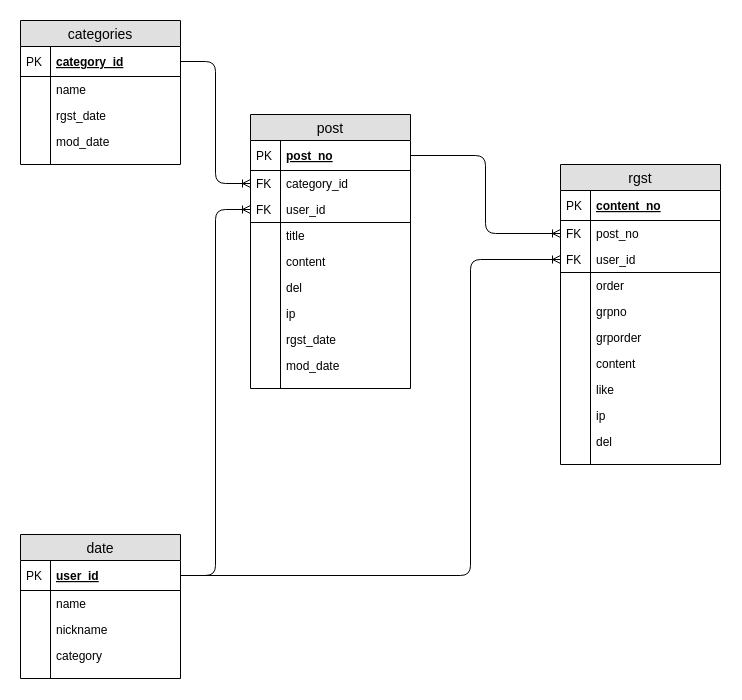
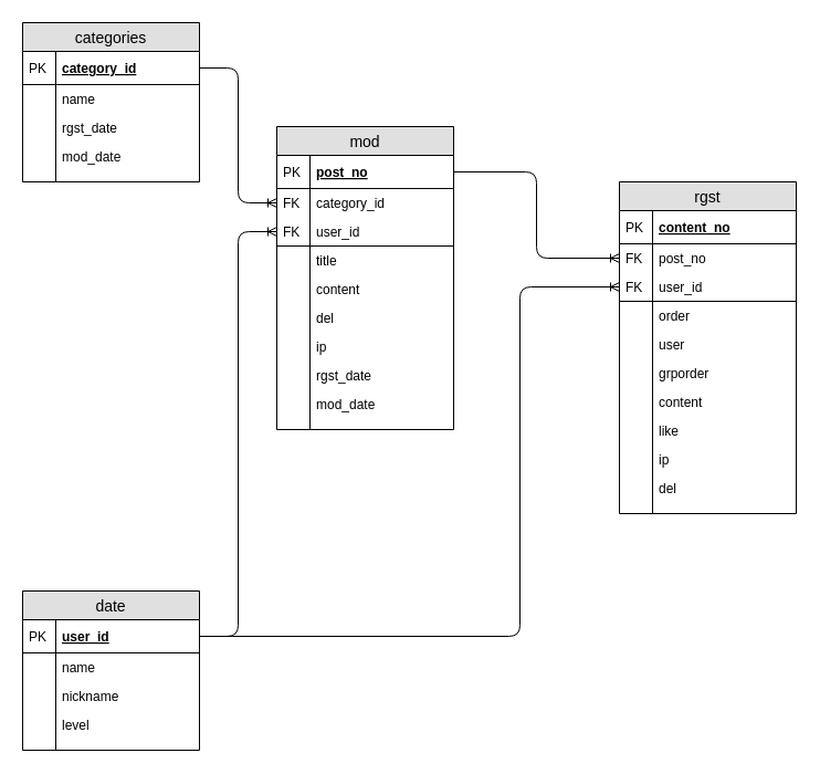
  <mxCell id="0" />
  <mxCell id="1" parent="0" />
  <mxCell id="2" value="" style="edgeStyle=orthogonalEdgeStyle;fontSize=11;html=1;endArrow=ERoneToMany;fontFamily=Helvetica;fontColor=#000000;align=center;startSize=26;strokeColor=#000000;entryX=0;entryY=0.5;entryDx=0;entryDy=0;exitX=1;exitY=0.5;exitDx=0;exitDy=0;" edge="1" parent="1" source="4" target="18"><mxGeometry relative="1" as="geometry" /></mxCell>
  <mxCell id="3" value="categories" style="swimlane;fontStyle=0;childLayout=stackLayout;horizontal=1;startSize=26;fillColor=#e0e0e0;horizontalStack=0;resizeParent=1;resizeParentMax=0;resizeLast=0;collapsible=1;marginBottom=0;swimlaneFillColor=#ffffff;align=center;fontSize=14;rounded=0;shadow=0;strokeWidth=1;" vertex="1" parent="1"><mxGeometry x="20" y="20" width="160" height="144" as="geometry" /></mxCell>
  <mxCell id="4" value="category_id" style="shape=partialRectangle;top=0;left=0;right=0;bottom=1;align=left;verticalAlign=middle;fillColor=none;spacingLeft=34;spacingRight=4;overflow=hidden;rotatable=0;points=[[0,0.5],[1,0.5]];portConstraint=eastwest;dropTarget=0;fontStyle=5;fontSize=12;" vertex="1" parent="3"><mxGeometry y="26" width="160" height="30" as="geometry" /></mxCell>
  <mxCell id="5" value="PK" style="shape=partialRectangle;top=0;left=0;bottom=0;fillColor=none;align=left;verticalAlign=middle;spacingLeft=4;spacingRight=4;overflow=hidden;rotatable=0;points=[];portConstraint=eastwest;part=1;fontSize=12;" vertex="1" connectable="0" parent="4"><mxGeometry width="30" height="30" as="geometry" /></mxCell>
  <mxCell id="6" value="name" style="shape=partialRectangle;top=0;left=0;right=0;bottom=0;align=left;verticalAlign=top;fillColor=none;spacingLeft=34;spacingRight=4;overflow=hidden;rotatable=0;points=[[0,0.5],[1,0.5]];portConstraint=eastwest;dropTarget=0;fontSize=12;" vertex="1" parent="3"><mxGeometry y="56" width="160" height="26" as="geometry" /></mxCell>
  <mxCell id="7" value="" style="shape=partialRectangle;top=0;left=0;bottom=0;fillColor=none;align=left;verticalAlign=top;spacingLeft=4;spacingRight=4;overflow=hidden;rotatable=0;points=[];portConstraint=eastwest;part=1;fontSize=12;" vertex="1" connectable="0" parent="6"><mxGeometry width="30" height="26" as="geometry" /></mxCell>
  <mxCell id="8" value="rgst_date" style="shape=partialRectangle;top=0;left=0;right=0;bottom=0;align=left;verticalAlign=top;fillColor=none;spacingLeft=34;spacingRight=4;overflow=hidden;rotatable=0;points=[[0,0.5],[1,0.5]];portConstraint=eastwest;dropTarget=0;fontSize=12;" vertex="1" parent="3"><mxGeometry y="82" width="160" height="26" as="geometry" /></mxCell>
  <mxCell id="9" value="" style="shape=partialRectangle;top=0;left=0;bottom=0;fillColor=none;align=left;verticalAlign=top;spacingLeft=4;spacingRight=4;overflow=hidden;rotatable=0;points=[];portConstraint=eastwest;part=1;fontSize=12;" vertex="1" connectable="0" parent="8"><mxGeometry width="30" height="26" as="geometry" /></mxCell>
  <mxCell id="10" value="mod_date" style="shape=partialRectangle;top=0;left=0;right=0;bottom=0;align=left;verticalAlign=top;fillColor=none;spacingLeft=34;spacingRight=4;overflow=hidden;rotatable=0;points=[[0,0.5],[1,0.5]];portConstraint=eastwest;dropTarget=0;fontSize=12;" vertex="1" parent="3"><mxGeometry y="108" width="160" height="26" as="geometry" /></mxCell>
  <mxCell id="11" value="" style="shape=partialRectangle;top=0;left=0;bottom=0;fillColor=none;align=left;verticalAlign=top;spacingLeft=4;spacingRight=4;overflow=hidden;rotatable=0;points=[];portConstraint=eastwest;part=1;fontSize=12;" vertex="1" connectable="0" parent="10"><mxGeometry width="30" height="26" as="geometry" /></mxCell>
  <mxCell id="12" value="" style="shape=partialRectangle;top=0;left=0;right=0;bottom=0;align=left;verticalAlign=top;fillColor=none;spacingLeft=34;spacingRight=4;overflow=hidden;rotatable=0;points=[[0,0.5],[1,0.5]];portConstraint=eastwest;dropTarget=0;fontSize=12;" vertex="1" parent="3"><mxGeometry y="134" width="160" height="10" as="geometry" /></mxCell>
  <mxCell id="13" value="" style="shape=partialRectangle;top=0;left=0;bottom=0;fillColor=none;align=left;verticalAlign=top;spacingLeft=4;spacingRight=4;overflow=hidden;rotatable=0;points=[];portConstraint=eastwest;part=1;fontSize=12;" vertex="1" connectable="0" parent="12"><mxGeometry width="30" height="10" as="geometry" /></mxCell>
  <mxCell id="14" value="" style="edgeStyle=orthogonalEdgeStyle;fontSize=11;html=1;endArrow=ERoneToMany;fontFamily=Helvetica;fontColor=#000000;align=center;startSize=26;strokeColor=#000000;exitX=1;exitY=0.5;exitDx=0;exitDy=0;entryX=0;entryY=0.5;entryDx=0;entryDy=0;" edge="1" parent="1" source="16" target="39"><mxGeometry relative="1" as="geometry" /></mxCell>
- <mxCell id="15" value="post" style="swimlane;fontStyle=0;childLayout=stackLayout;horizontal=1;startSize=26;fillColor=#e0e0e0;horizontalStack=0;resizeParent=1;resizeParentMax=0;resizeLast=0;collapsible=1;marginBottom=0;swimlaneFillColor=#ffffff;align=center;fontSize=14;rounded=0;shadow=0;strokeWidth=1;" vertex="1" parent="1"><mxGeometry x="250" y="114" width="160" height="274" as="geometry" /></mxCell>
+ <mxCell id="15" value="mod" style="swimlane;fontStyle=0;childLayout=stackLayout;horizontal=1;startSize=26;fillColor=#e0e0e0;horizontalStack=0;resizeParent=1;resizeParentMax=0;resizeLast=0;collapsible=1;marginBottom=0;swimlaneFillColor=#ffffff;align=center;fontSize=14;rounded=0;shadow=0;strokeWidth=1;" vertex="1" parent="1"><mxGeometry x="250" y="114" width="160" height="274" as="geometry" /></mxCell>
  <mxCell id="16" value="post_no" style="shape=partialRectangle;top=0;left=0;right=0;bottom=1;align=left;verticalAlign=middle;fillColor=none;spacingLeft=34;spacingRight=4;overflow=hidden;rotatable=0;points=[[0,0.5],[1,0.5]];portConstraint=eastwest;dropTarget=0;fontStyle=5;fontSize=12;" vertex="1" parent="15"><mxGeometry y="26" width="160" height="30" as="geometry" /></mxCell>
  <mxCell id="17" value="PK" style="shape=partialRectangle;top=0;left=0;bottom=0;fillColor=none;align=left;verticalAlign=middle;spacingLeft=4;spacingRight=4;overflow=hidden;rotatable=0;points=[];portConstraint=eastwest;part=1;fontSize=12;" vertex="1" connectable="0" parent="16"><mxGeometry width="30" height="30" as="geometry" /></mxCell>
  <mxCell id="18" value="category_id" style="shape=partialRectangle;top=0;left=0;right=0;bottom=0;align=left;verticalAlign=top;fillColor=none;spacingLeft=34;spacingRight=4;overflow=hidden;rotatable=0;points=[[0,0.5],[1,0.5]];portConstraint=eastwest;dropTarget=0;fontSize=12;rounded=0;shadow=0;startSize=26;strokeWidth=1;" vertex="1" parent="15"><mxGeometry y="56" width="160" height="26" as="geometry" /></mxCell>
  <mxCell id="19" value="FK" style="shape=partialRectangle;top=0;left=0;bottom=0;fillColor=none;align=left;verticalAlign=top;spacingLeft=4;spacingRight=4;overflow=hidden;rotatable=0;points=[];portConstraint=eastwest;part=1;fontSize=12;" vertex="1" connectable="0" parent="18"><mxGeometry width="30" height="26" as="geometry" /></mxCell>
  <mxCell id="20" value="user_id" style="shape=partialRectangle;top=0;left=0;right=0;bottom=1;align=left;verticalAlign=top;fillColor=none;spacingLeft=34;spacingRight=4;overflow=hidden;rotatable=0;points=[[0,0.5],[1,0.5]];portConstraint=eastwest;dropTarget=0;fontSize=12;rounded=0;shadow=0;startSize=26;strokeWidth=1;" vertex="1" parent="15"><mxGeometry y="82" width="160" height="26" as="geometry" /></mxCell>
  <mxCell id="21" value="FK" style="shape=partialRectangle;top=0;left=0;bottom=0;fillColor=none;align=left;verticalAlign=top;spacingLeft=4;spacingRight=4;overflow=hidden;rotatable=0;points=[];portConstraint=eastwest;part=1;fontSize=12;" vertex="1" connectable="0" parent="20"><mxGeometry width="30" height="26" as="geometry" /></mxCell>
  <mxCell id="22" value="title" style="shape=partialRectangle;top=0;left=0;right=0;bottom=0;align=left;verticalAlign=top;fillColor=none;spacingLeft=34;spacingRight=4;overflow=hidden;rotatable=0;points=[[0,0.5],[1,0.5]];portConstraint=eastwest;dropTarget=0;fontSize=12;" vertex="1" parent="15"><mxGeometry y="108" width="160" height="26" as="geometry" /></mxCell>
  <mxCell id="23" value="" style="shape=partialRectangle;top=0;left=0;bottom=0;fillColor=none;align=left;verticalAlign=top;spacingLeft=4;spacingRight=4;overflow=hidden;rotatable=0;points=[];portConstraint=eastwest;part=1;fontSize=12;" vertex="1" connectable="0" parent="22"><mxGeometry width="30" height="26" as="geometry" /></mxCell>
  <mxCell id="24" value="content" style="shape=partialRectangle;top=0;left=0;right=0;bottom=0;align=left;verticalAlign=top;fillColor=none;spacingLeft=34;spacingRight=4;overflow=hidden;rotatable=0;points=[[0,0.5],[1,0.5]];portConstraint=eastwest;dropTarget=0;fontSize=12;" vertex="1" parent="15"><mxGeometry y="134" width="160" height="26" as="geometry" /></mxCell>
  <mxCell id="25" value="" style="shape=partialRectangle;top=0;left=0;bottom=0;fillColor=none;align=left;verticalAlign=top;spacingLeft=4;spacingRight=4;overflow=hidden;rotatable=0;points=[];portConstraint=eastwest;part=1;fontSize=12;" vertex="1" connectable="0" parent="24"><mxGeometry width="30" height="26" as="geometry" /></mxCell>
  <mxCell id="26" value="del" style="shape=partialRectangle;top=0;left=0;right=0;bottom=0;align=left;verticalAlign=top;fillColor=none;spacingLeft=34;spacingRight=4;overflow=hidden;rotatable=0;points=[[0,0.5],[1,0.5]];portConstraint=eastwest;dropTarget=0;fontSize=12;rounded=0;shadow=0;startSize=26;strokeWidth=1;" vertex="1" parent="15"><mxGeometry y="160" width="160" height="26" as="geometry" /></mxCell>
  <mxCell id="27" value="" style="shape=partialRectangle;top=0;left=0;bottom=0;fillColor=none;align=left;verticalAlign=top;spacingLeft=4;spacingRight=4;overflow=hidden;rotatable=0;points=[];portConstraint=eastwest;part=1;fontSize=12;" vertex="1" connectable="0" parent="26"><mxGeometry width="30" height="26" as="geometry" /></mxCell>
  <mxCell id="28" value="ip" style="shape=partialRectangle;top=0;left=0;right=0;bottom=0;align=left;verticalAlign=top;fillColor=none;spacingLeft=34;spacingRight=4;overflow=hidden;rotatable=0;points=[[0,0.5],[1,0.5]];portConstraint=eastwest;dropTarget=0;fontSize=12;rounded=0;shadow=0;startSize=26;strokeWidth=1;" vertex="1" parent="15"><mxGeometry y="186" width="160" height="26" as="geometry" /></mxCell>
  <mxCell id="29" value="" style="shape=partialRectangle;top=0;left=0;bottom=0;fillColor=none;align=left;verticalAlign=top;spacingLeft=4;spacingRight=4;overflow=hidden;rotatable=0;points=[];portConstraint=eastwest;part=1;fontSize=12;" vertex="1" connectable="0" parent="28"><mxGeometry width="30" height="26" as="geometry" /></mxCell>
  <mxCell id="30" value="rgst_date" style="shape=partialRectangle;top=0;left=0;right=0;bottom=0;align=left;verticalAlign=top;fillColor=none;spacingLeft=34;spacingRight=4;overflow=hidden;rotatable=0;points=[[0,0.5],[1,0.5]];portConstraint=eastwest;dropTarget=0;fontSize=12;" vertex="1" parent="15"><mxGeometry y="212" width="160" height="26" as="geometry" /></mxCell>
  <mxCell id="31" value="" style="shape=partialRectangle;top=0;left=0;bottom=0;fillColor=none;align=left;verticalAlign=top;spacingLeft=4;spacingRight=4;overflow=hidden;rotatable=0;points=[];portConstraint=eastwest;part=1;fontSize=12;" vertex="1" connectable="0" parent="30"><mxGeometry width="30" height="26" as="geometry" /></mxCell>
  <mxCell id="32" value="mod_date" style="shape=partialRectangle;top=0;left=0;right=0;bottom=0;align=left;verticalAlign=top;fillColor=none;spacingLeft=34;spacingRight=4;overflow=hidden;rotatable=0;points=[[0,0.5],[1,0.5]];portConstraint=eastwest;dropTarget=0;fontSize=12;rounded=0;shadow=0;startSize=26;strokeWidth=1;" vertex="1" parent="15"><mxGeometry y="238" width="160" height="26" as="geometry" /></mxCell>
  <mxCell id="33" value="" style="shape=partialRectangle;top=0;left=0;bottom=0;fillColor=none;align=left;verticalAlign=top;spacingLeft=4;spacingRight=4;overflow=hidden;rotatable=0;points=[];portConstraint=eastwest;part=1;fontSize=12;" vertex="1" connectable="0" parent="32"><mxGeometry width="30" height="26" as="geometry" /></mxCell>
  <mxCell id="34" value="" style="shape=partialRectangle;top=0;left=0;right=0;bottom=0;align=left;verticalAlign=top;fillColor=none;spacingLeft=34;spacingRight=4;overflow=hidden;rotatable=0;points=[[0,0.5],[1,0.5]];portConstraint=eastwest;dropTarget=0;fontSize=12;" vertex="1" parent="15"><mxGeometry y="264" width="160" height="10" as="geometry" /></mxCell>
  <mxCell id="35" value="" style="shape=partialRectangle;top=0;left=0;bottom=0;fillColor=none;align=left;verticalAlign=top;spacingLeft=4;spacingRight=4;overflow=hidden;rotatable=0;points=[];portConstraint=eastwest;part=1;fontSize=12;" vertex="1" connectable="0" parent="34"><mxGeometry width="30" height="10" as="geometry" /></mxCell>
  <mxCell id="36" value="rgst" style="swimlane;fontStyle=0;childLayout=stackLayout;horizontal=1;startSize=26;fillColor=#e0e0e0;horizontalStack=0;resizeParent=1;resizeParentMax=0;resizeLast=0;collapsible=1;marginBottom=0;swimlaneFillColor=#ffffff;align=center;fontSize=14;rounded=0;shadow=0;strokeWidth=1;" vertex="1" parent="1"><mxGeometry x="560" y="164" width="160" height="300" as="geometry" /></mxCell>
  <mxCell id="37" value="content_no" style="shape=partialRectangle;top=0;left=0;right=0;bottom=1;align=left;verticalAlign=middle;fillColor=none;spacingLeft=34;spacingRight=4;overflow=hidden;rotatable=0;points=[[0,0.5],[1,0.5]];portConstraint=eastwest;dropTarget=0;fontStyle=5;fontSize=12;" vertex="1" parent="36"><mxGeometry y="26" width="160" height="30" as="geometry" /></mxCell>
  <mxCell id="38" value="PK" style="shape=partialRectangle;top=0;left=0;bottom=0;fillColor=none;align=left;verticalAlign=middle;spacingLeft=4;spacingRight=4;overflow=hidden;rotatable=0;points=[];portConstraint=eastwest;part=1;fontSize=12;" vertex="1" connectable="0" parent="37"><mxGeometry width="30" height="30" as="geometry" /></mxCell>
  <mxCell id="39" value="post_no" style="shape=partialRectangle;top=0;left=0;right=0;bottom=0;align=left;verticalAlign=top;fillColor=none;spacingLeft=34;spacingRight=4;overflow=hidden;rotatable=0;points=[[0,0.5],[1,0.5]];portConstraint=eastwest;dropTarget=0;fontSize=12;rounded=0;shadow=0;startSize=26;strokeWidth=1;" vertex="1" parent="36"><mxGeometry y="56" width="160" height="26" as="geometry" /></mxCell>
  <mxCell id="40" value="FK" style="shape=partialRectangle;top=0;left=0;bottom=0;fillColor=none;align=left;verticalAlign=top;spacingLeft=4;spacingRight=4;overflow=hidden;rotatable=0;points=[];portConstraint=eastwest;part=1;fontSize=12;" vertex="1" connectable="0" parent="39"><mxGeometry width="30" height="26" as="geometry" /></mxCell>
  <mxCell id="41" value="user_id" style="shape=partialRectangle;top=0;left=0;right=0;bottom=1;align=left;verticalAlign=top;fillColor=none;spacingLeft=34;spacingRight=4;overflow=hidden;rotatable=0;points=[[0,0.5],[1,0.5]];portConstraint=eastwest;dropTarget=0;fontSize=12;rounded=0;shadow=0;startSize=26;strokeWidth=1;" vertex="1" parent="36"><mxGeometry y="82" width="160" height="26" as="geometry" /></mxCell>
  <mxCell id="42" value="FK" style="shape=partialRectangle;top=0;left=0;bottom=0;fillColor=none;align=left;verticalAlign=top;spacingLeft=4;spacingRight=4;overflow=hidden;rotatable=0;points=[];portConstraint=eastwest;part=1;fontSize=12;" vertex="1" connectable="0" parent="41"><mxGeometry width="30" height="26" as="geometry" /></mxCell>
  <mxCell id="43" value="order" style="shape=partialRectangle;top=0;left=0;right=0;bottom=0;align=left;verticalAlign=top;fillColor=none;spacingLeft=34;spacingRight=4;overflow=hidden;rotatable=0;points=[[0,0.5],[1,0.5]];portConstraint=eastwest;dropTarget=0;fontSize=12;" vertex="1" parent="36"><mxGeometry y="108" width="160" height="26" as="geometry" /></mxCell>
  <mxCell id="44" value="" style="shape=partialRectangle;top=0;left=0;bottom=0;fillColor=none;align=left;verticalAlign=top;spacingLeft=4;spacingRight=4;overflow=hidden;rotatable=0;points=[];portConstraint=eastwest;part=1;fontSize=12;" vertex="1" connectable="0" parent="43"><mxGeometry width="30" height="26" as="geometry" /></mxCell>
- <mxCell id="45" value="grpno" style="shape=partialRectangle;top=0;left=0;right=0;bottom=0;align=left;verticalAlign=top;fillColor=none;spacingLeft=34;spacingRight=4;overflow=hidden;rotatable=0;points=[[0,0.5],[1,0.5]];portConstraint=eastwest;dropTarget=0;fontSize=12;" vertex="1" parent="36"><mxGeometry y="134" width="160" height="26" as="geometry" /></mxCell>
+ <mxCell id="45" value="user" style="shape=partialRectangle;top=0;left=0;right=0;bottom=0;align=left;verticalAlign=top;fillColor=none;spacingLeft=34;spacingRight=4;overflow=hidden;rotatable=0;points=[[0,0.5],[1,0.5]];portConstraint=eastwest;dropTarget=0;fontSize=12;" vertex="1" parent="36"><mxGeometry y="134" width="160" height="26" as="geometry" /></mxCell>
  <mxCell id="46" value="" style="shape=partialRectangle;top=0;left=0;bottom=0;fillColor=none;align=left;verticalAlign=top;spacingLeft=4;spacingRight=4;overflow=hidden;rotatable=0;points=[];portConstraint=eastwest;part=1;fontSize=12;" vertex="1" connectable="0" parent="45"><mxGeometry width="30" height="26" as="geometry" /></mxCell>
  <mxCell id="47" value="grporder" style="shape=partialRectangle;top=0;left=0;right=0;bottom=0;align=left;verticalAlign=top;fillColor=none;spacingLeft=34;spacingRight=4;overflow=hidden;rotatable=0;points=[[0,0.5],[1,0.5]];portConstraint=eastwest;dropTarget=0;fontSize=12;" vertex="1" parent="36"><mxGeometry y="160" width="160" height="26" as="geometry" /></mxCell>
  <mxCell id="48" value="" style="shape=partialRectangle;top=0;left=0;bottom=0;fillColor=none;align=left;verticalAlign=top;spacingLeft=4;spacingRight=4;overflow=hidden;rotatable=0;points=[];portConstraint=eastwest;part=1;fontSize=12;" vertex="1" connectable="0" parent="47"><mxGeometry width="30" height="26" as="geometry" /></mxCell>
  <mxCell id="49" value="content" style="shape=partialRectangle;top=0;left=0;right=0;bottom=0;align=left;verticalAlign=top;fillColor=none;spacingLeft=34;spacingRight=4;overflow=hidden;rotatable=0;points=[[0,0.5],[1,0.5]];portConstraint=eastwest;dropTarget=0;fontSize=12;rounded=0;shadow=0;startSize=26;strokeWidth=1;" vertex="1" parent="36"><mxGeometry y="186" width="160" height="26" as="geometry" /></mxCell>
  <mxCell id="50" value="" style="shape=partialRectangle;top=0;left=0;bottom=0;fillColor=none;align=left;verticalAlign=top;spacingLeft=4;spacingRight=4;overflow=hidden;rotatable=0;points=[];portConstraint=eastwest;part=1;fontSize=12;" vertex="1" connectable="0" parent="49"><mxGeometry width="30" height="26" as="geometry" /></mxCell>
  <mxCell id="51" value="like" style="shape=partialRectangle;top=0;left=0;right=0;bottom=0;align=left;verticalAlign=top;fillColor=none;spacingLeft=34;spacingRight=4;overflow=hidden;rotatable=0;points=[[0,0.5],[1,0.5]];portConstraint=eastwest;dropTarget=0;fontSize=12;rounded=0;shadow=0;startSize=26;strokeWidth=1;" vertex="1" parent="36"><mxGeometry y="212" width="160" height="26" as="geometry" /></mxCell>
  <mxCell id="52" value="" style="shape=partialRectangle;top=0;left=0;bottom=0;fillColor=none;align=left;verticalAlign=top;spacingLeft=4;spacingRight=4;overflow=hidden;rotatable=0;points=[];portConstraint=eastwest;part=1;fontSize=12;" vertex="1" connectable="0" parent="51"><mxGeometry width="30" height="26" as="geometry" /></mxCell>
  <mxCell id="53" value="ip" style="shape=partialRectangle;top=0;left=0;right=0;bottom=0;align=left;verticalAlign=top;fillColor=none;spacingLeft=34;spacingRight=4;overflow=hidden;rotatable=0;points=[[0,0.5],[1,0.5]];portConstraint=eastwest;dropTarget=0;fontSize=12;rounded=0;shadow=0;startSize=26;strokeWidth=1;" vertex="1" parent="36"><mxGeometry y="238" width="160" height="26" as="geometry" /></mxCell>
  <mxCell id="54" value="" style="shape=partialRectangle;top=0;left=0;bottom=0;fillColor=none;align=left;verticalAlign=top;spacingLeft=4;spacingRight=4;overflow=hidden;rotatable=0;points=[];portConstraint=eastwest;part=1;fontSize=12;" vertex="1" connectable="0" parent="53"><mxGeometry width="30" height="26" as="geometry" /></mxCell>
  <mxCell id="55" value="del" style="shape=partialRectangle;top=0;left=0;right=0;bottom=0;align=left;verticalAlign=top;fillColor=none;spacingLeft=34;spacingRight=4;overflow=hidden;rotatable=0;points=[[0,0.5],[1,0.5]];portConstraint=eastwest;dropTarget=0;fontSize=12;rounded=0;shadow=0;startSize=26;strokeWidth=1;" vertex="1" parent="36"><mxGeometry y="264" width="160" height="26" as="geometry" /></mxCell>
  <mxCell id="56" value="" style="shape=partialRectangle;top=0;left=0;bottom=0;fillColor=none;align=left;verticalAlign=top;spacingLeft=4;spacingRight=4;overflow=hidden;rotatable=0;points=[];portConstraint=eastwest;part=1;fontSize=12;" vertex="1" connectable="0" parent="55"><mxGeometry width="30" height="26" as="geometry" /></mxCell>
  <mxCell id="57" value="" style="shape=partialRectangle;top=0;left=0;right=0;bottom=0;align=left;verticalAlign=top;fillColor=none;spacingLeft=34;spacingRight=4;overflow=hidden;rotatable=0;points=[[0,0.5],[1,0.5]];portConstraint=eastwest;dropTarget=0;fontSize=12;" vertex="1" parent="36"><mxGeometry y="290" width="160" height="10" as="geometry" /></mxCell>
  <mxCell id="58" value="" style="shape=partialRectangle;top=0;left=0;bottom=0;fillColor=none;align=left;verticalAlign=top;spacingLeft=4;spacingRight=4;overflow=hidden;rotatable=0;points=[];portConstraint=eastwest;part=1;fontSize=12;" vertex="1" connectable="0" parent="57"><mxGeometry width="30" height="10" as="geometry" /></mxCell>
  <mxCell id="59" value="date" style="swimlane;fontStyle=0;childLayout=stackLayout;horizontal=1;startSize=26;fillColor=#e0e0e0;horizontalStack=0;resizeParent=1;resizeParentMax=0;resizeLast=0;collapsible=1;marginBottom=0;swimlaneFillColor=#ffffff;align=center;fontSize=14;rounded=0;shadow=0;strokeWidth=1;" vertex="1" parent="1"><mxGeometry x="20" y="534" width="160" height="144" as="geometry" /></mxCell>
  <mxCell id="60" value="user_id" style="shape=partialRectangle;top=0;left=0;right=0;bottom=1;align=left;verticalAlign=middle;fillColor=none;spacingLeft=34;spacingRight=4;overflow=hidden;rotatable=0;points=[[0,0.5],[1,0.5]];portConstraint=eastwest;dropTarget=0;fontStyle=5;fontSize=12;" vertex="1" parent="59"><mxGeometry y="26" width="160" height="30" as="geometry" /></mxCell>
  <mxCell id="61" value="PK" style="shape=partialRectangle;top=0;left=0;bottom=0;fillColor=none;align=left;verticalAlign=middle;spacingLeft=4;spacingRight=4;overflow=hidden;rotatable=0;points=[];portConstraint=eastwest;part=1;fontSize=12;" vertex="1" connectable="0" parent="60"><mxGeometry width="30" height="30" as="geometry" /></mxCell>
  <mxCell id="62" value="name" style="shape=partialRectangle;top=0;left=0;right=0;bottom=0;align=left;verticalAlign=top;fillColor=none;spacingLeft=34;spacingRight=4;overflow=hidden;rotatable=0;points=[[0,0.5],[1,0.5]];portConstraint=eastwest;dropTarget=0;fontSize=12;" vertex="1" parent="59"><mxGeometry y="56" width="160" height="26" as="geometry" /></mxCell>
  <mxCell id="63" value="" style="shape=partialRectangle;top=0;left=0;bottom=0;fillColor=none;align=left;verticalAlign=top;spacingLeft=4;spacingRight=4;overflow=hidden;rotatable=0;points=[];portConstraint=eastwest;part=1;fontSize=12;" vertex="1" connectable="0" parent="62"><mxGeometry width="30" height="26" as="geometry" /></mxCell>
  <mxCell id="64" value="nickname" style="shape=partialRectangle;top=0;left=0;right=0;bottom=0;align=left;verticalAlign=top;fillColor=none;spacingLeft=34;spacingRight=4;overflow=hidden;rotatable=0;points=[[0,0.5],[1,0.5]];portConstraint=eastwest;dropTarget=0;fontSize=12;" vertex="1" parent="59"><mxGeometry y="82" width="160" height="26" as="geometry" /></mxCell>
  <mxCell id="65" value="" style="shape=partialRectangle;top=0;left=0;bottom=0;fillColor=none;align=left;verticalAlign=top;spacingLeft=4;spacingRight=4;overflow=hidden;rotatable=0;points=[];portConstraint=eastwest;part=1;fontSize=12;" vertex="1" connectable="0" parent="64"><mxGeometry width="30" height="26" as="geometry" /></mxCell>
- <mxCell id="66" value="category" style="shape=partialRectangle;top=0;left=0;right=0;bottom=0;align=left;verticalAlign=top;fillColor=none;spacingLeft=34;spacingRight=4;overflow=hidden;rotatable=0;points=[[0,0.5],[1,0.5]];portConstraint=eastwest;dropTarget=0;fontSize=12;" vertex="1" parent="59"><mxGeometry y="108" width="160" height="26" as="geometry" /></mxCell>
+ <mxCell id="66" value="level" style="shape=partialRectangle;top=0;left=0;right=0;bottom=0;align=left;verticalAlign=top;fillColor=none;spacingLeft=34;spacingRight=4;overflow=hidden;rotatable=0;points=[[0,0.5],[1,0.5]];portConstraint=eastwest;dropTarget=0;fontSize=12;" vertex="1" parent="59"><mxGeometry y="108" width="160" height="26" as="geometry" /></mxCell>
  <mxCell id="67" value="" style="shape=partialRectangle;top=0;left=0;bottom=0;fillColor=none;align=left;verticalAlign=top;spacingLeft=4;spacingRight=4;overflow=hidden;rotatable=0;points=[];portConstraint=eastwest;part=1;fontSize=12;" vertex="1" connectable="0" parent="66"><mxGeometry width="30" height="26" as="geometry" /></mxCell>
  <mxCell id="68" value="" style="shape=partialRectangle;top=0;left=0;right=0;bottom=0;align=left;verticalAlign=top;fillColor=none;spacingLeft=34;spacingRight=4;overflow=hidden;rotatable=0;points=[[0,0.5],[1,0.5]];portConstraint=eastwest;dropTarget=0;fontSize=12;" vertex="1" parent="59"><mxGeometry y="134" width="160" height="10" as="geometry" /></mxCell>
  <mxCell id="69" value="" style="shape=partialRectangle;top=0;left=0;bottom=0;fillColor=none;align=left;verticalAlign=top;spacingLeft=4;spacingRight=4;overflow=hidden;rotatable=0;points=[];portConstraint=eastwest;part=1;fontSize=12;" vertex="1" connectable="0" parent="68"><mxGeometry width="30" height="10" as="geometry" /></mxCell>
  <mxCell id="70" value="" style="edgeStyle=orthogonalEdgeStyle;fontSize=11;html=1;endArrow=ERoneToMany;fontFamily=Helvetica;fontColor=#000000;align=center;startSize=26;strokeColor=#000000;exitX=1;exitY=0.5;exitDx=0;exitDy=0;entryX=0;entryY=0.5;entryDx=0;entryDy=0;" edge="1" parent="1" source="60" target="20"><mxGeometry relative="1" as="geometry"><mxPoint x="160" y="76" as="sourcePoint" /><mxPoint x="390" y="128" as="targetPoint" /></mxGeometry></mxCell>
  <mxCell id="71" value="" style="edgeStyle=orthogonalEdgeStyle;fontSize=11;html=1;endArrow=ERoneToMany;fontFamily=Helvetica;fontColor=#000000;align=center;startSize=26;strokeColor=#000000;exitX=1;exitY=0.5;exitDx=0;exitDy=0;entryX=0;entryY=0.5;entryDx=0;entryDy=0;" edge="1" parent="1" source="60" target="41"><mxGeometry relative="1" as="geometry"><mxPoint x="160" y="585" as="sourcePoint" /><mxPoint x="240" y="309" as="targetPoint" /><Array as="points"><mxPoint x="470" y="575" /><mxPoint x="470" y="259" /></Array></mxGeometry></mxCell>
